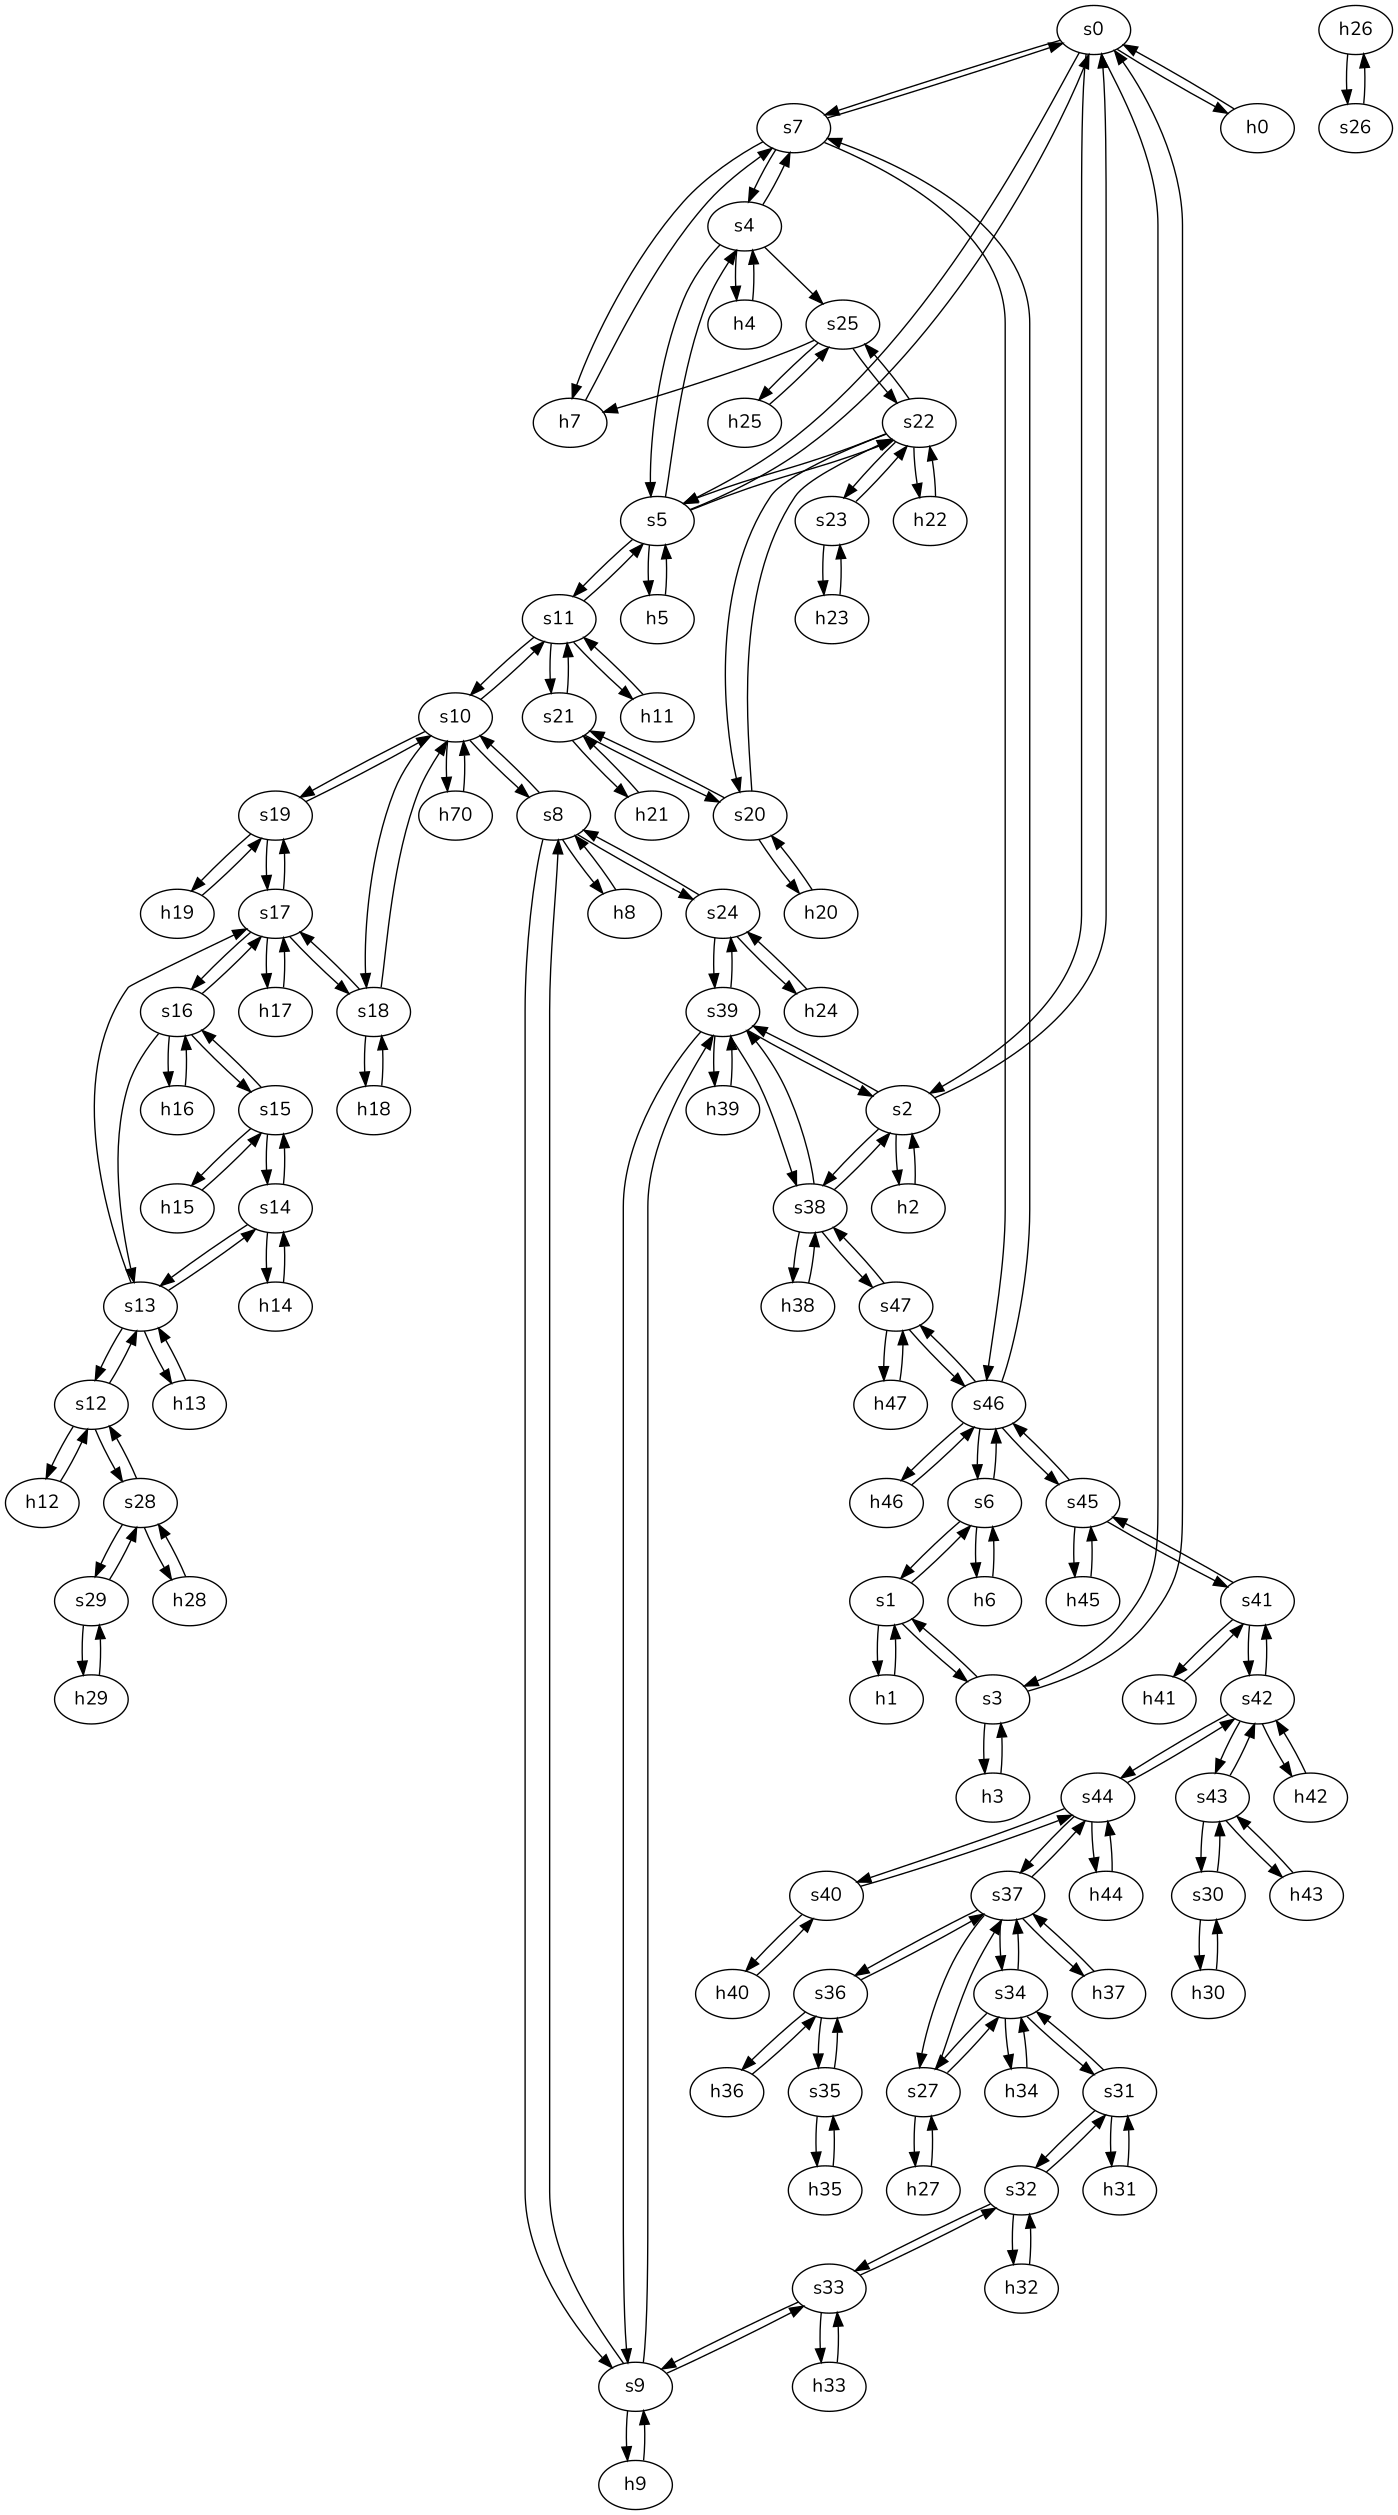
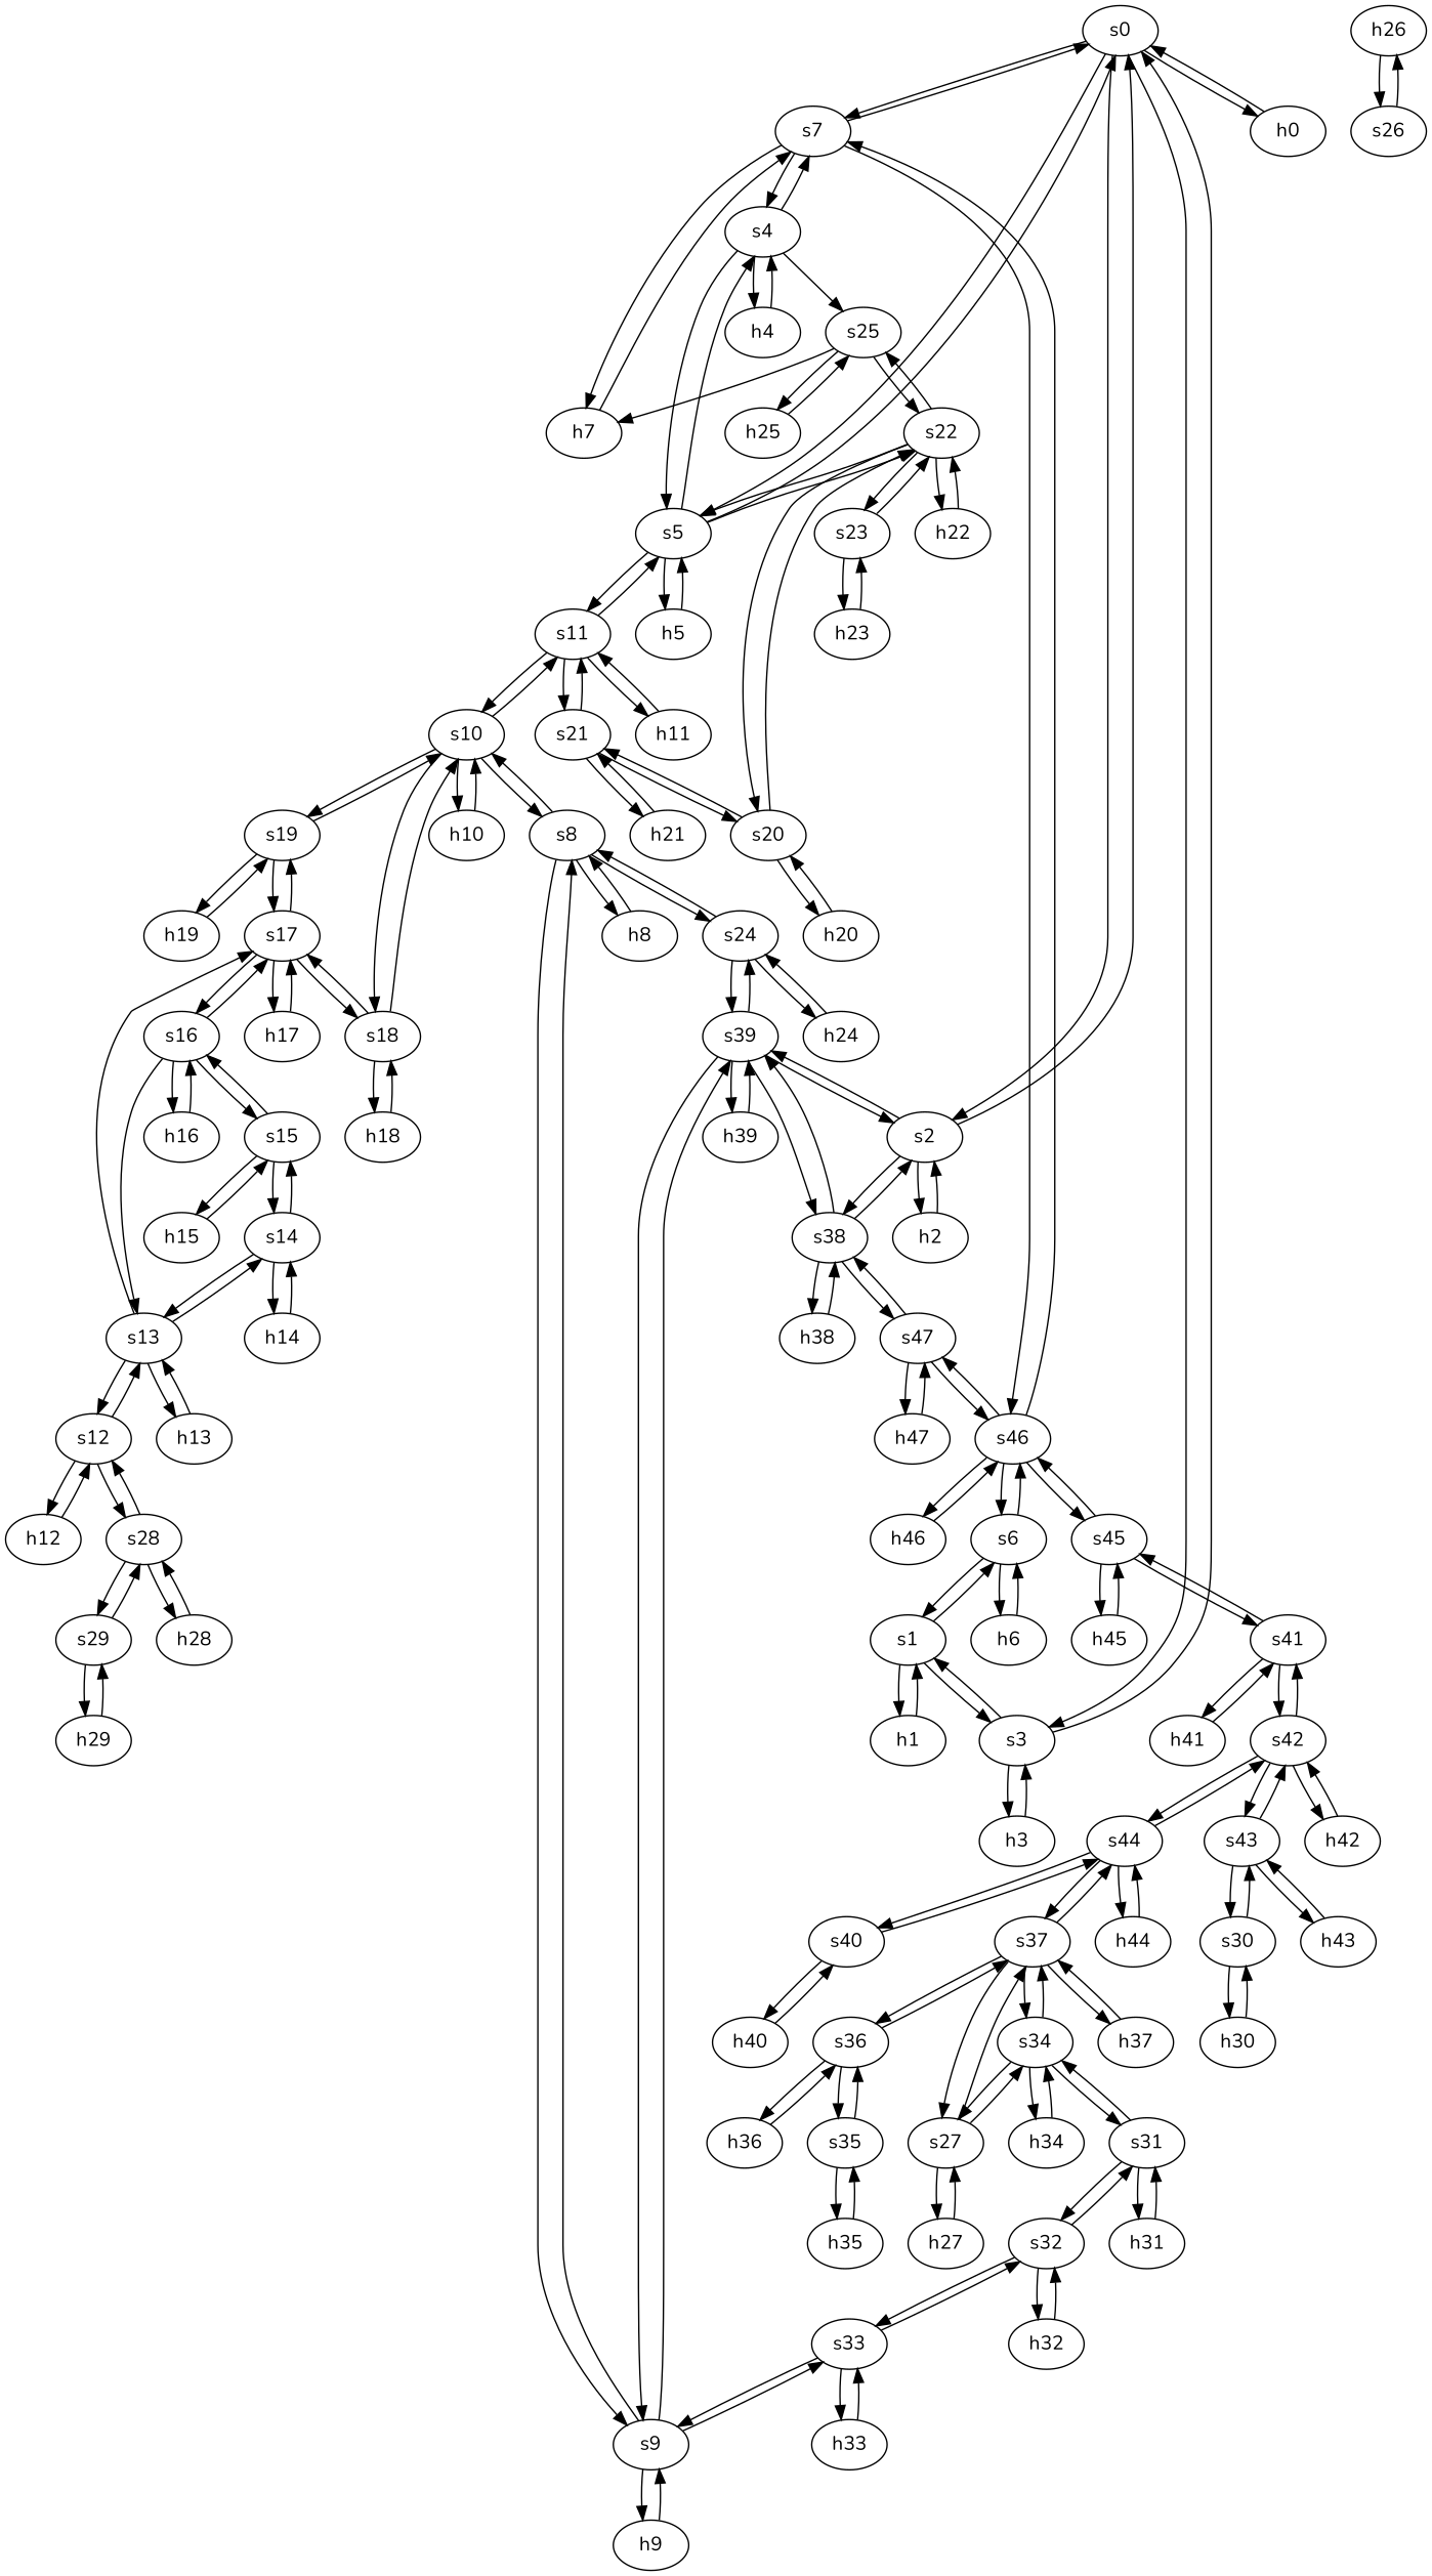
  strict digraph {
    fontname=Nunito
    node [fontname=Nunito type=switch]
    edge [capacity="1Gbps" cost=1 dst_port=1 fontname=Nunito src_port=1]
    s0
    s7
    s3
    s2
    s5
    h0 [ip="111.0.0.0" mac="00:00:00:00:0:0" type=host]
    h7 [ip="111.0.7.7" mac="00:00:00:00:7:7" type=host]
    s46
    s4
    h3 [ip="111.0.3.3" mac="00:00:00:00:3:3" type=host]
    s1
    s38
    h2 [ip="111.0.2.2" mac="00:00:00:00:2:2" type=host]
    s39
    s11
    s22
    h5 [ip="111.0.5.5" mac="00:00:00:00:5:5" type=host]
    s47
    h46 [ip="111.0.46.46" mac="00:00:00:00:46:46" type=host]
    s45
    s6
    h4 [ip="111.0.4.4" mac="00:00:00:00:4:4" type=host]
    s25
    h1 [ip="111.0.1.1" mac="00:00:00:00:1:1" type=host]
    h38 [ip="111.0.38.38" mac="00:00:00:00:38:38" type=host]
    s24
    s9
    h39 [ip="111.0.39.39" mac="00:00:00:00:39:39" type=host]
    s21
    s10
    h11 [ip="111.0.11.11" mac="00:00:00:00:11:11" type=host]
    s20
    s23
    h22 [ip="111.0.22.22" mac="00:00:00:00:22:22" type=host]
    h47 [ip="111.0.47.47" mac="00:00:00:00:47:47" type=host]
    h45 [ip="111.0.45.45" mac="00:00:00:00:45:45" type=host]
    s41
    h6 [ip="111.0.6.6" mac="00:00:00:00:6:6" type=host]
    h25 [ip="111.0.25.25" mac="00:00:00:00:25:25" type=host]
    h20 [ip="111.0.20.20" mac="00:00:00:00:20:20" type=host]
    h21 [ip="111.0.21.21" mac="00:00:00:00:21:21" type=host]
    s42
    h41 [ip="111.0.41.41" mac="00:00:00:00:41:41" type=host]
    h44 [ip="111.0.44.44" mac="00:00:00:00:44:44" type=host]
    s44
    s40
    s37
    h40 [ip="111.0.40.40" mac="00:00:00:00:40:40" type=host]
    s36
    s34
    s27
    h37 [ip="111.0.37.37" mac="00:00:00:00:37:37" type=host]
    s43
    h42 [ip="111.0.42.42" mac="00:00:00:00:42:42" type=host]
    h43 [ip="111.0.43.43" mac="00:00:00:00:43:43" type=host]
    s30
    h30 [ip="111.0.30.30" mac="00:00:00:00:30:30" type=host]
    s8
    s19
    s18
-   h10 [ip="111.0.10.10" mac="00:00:00:00:10:10" type=host label=h70]
+   h10 [ip="111.0.10.10" mac="00:00:00:00:10:10" type=host]
    h23 [ip="111.0.23.23" mac="00:00:00:00:23:23" type=host]
    s35
    h36 [ip="111.0.36.36" mac="00:00:00:00:36:36" type=host]
    s31
    h34 [ip="111.0.34.34" mac="00:00:00:00:34:34" type=host]
    h27 [ip="111.0.27.27" mac="00:00:00:00:27:27" type=host]
    h24 [ip="111.0.24.24" mac="00:00:00:00:24:24" type=host]
    h8 [ip="111.0.8.8" mac="00:00:00:00:8:8" type=host]
    h19 [ip="111.0.19.19" mac="00:00:00:00:19:19" type=host]
    s17
    s16
    h17 [ip="111.0.17.17" mac="00:00:00:00:17:17" type=host]
    h18 [ip="111.0.18.18" mac="00:00:00:00:18:18" type=host]
    s13
    h16 [ip="111.0.16.16" mac="00:00:00:00:16:16" type=host]
    s15
    s12
    h13 [ip="111.0.13.13" mac="00:00:00:00:13:13" type=host]
    s14
    h12 [ip="111.0.12.12" mac="00:00:00:00:12:12" type=host]
    s28
    h14 [ip="111.0.14.14" mac="00:00:00:00:14:14" type=host]
    s29
    h28 [ip="111.0.28.28" mac="00:00:00:00:28:28" type=host]
    h15 [ip="111.0.15.15" mac="00:00:00:00:15:15" type=host]
    h29 [ip="111.0.29.29" mac="00:00:00:00:29:29" type=host]
    h9 [ip="111.0.9.9" mac="00:00:00:00:9:9" type=host]
    s33
    s32
    h33 [ip="111.0.33.33" mac="00:00:00:00:33:33" type=host]
    h35 [ip="111.0.35.35" mac="00:00:00:00:35:35" type=host]
    h31 [ip="111.0.31.31" mac="00:00:00:00:31:31" type=host]
    h32 [ip="111.0.32.32" mac="00:00:00:00:32:32" type=host]
    h26 [ip="111.0.26.26" mac="00:00:00:00:26:26" type=host]
    s26
    s0 -> s7 [dst_port=2 src_port=5]
    s0 -> s3 [dst_port=2 src_port=3]
    s0 -> s2 [dst_port=2 src_port=2]
    s0 -> s5 [dst_port=2 src_port=4]
    s0 -> h0
    s7 -> s0 [dst_port=5 src_port=2]
    s7 -> h7
    s7 -> s46 [dst_port=3 src_port=4]
    s7 -> s4 [dst_port=4 src_port=3]
    s3 -> s0 [dst_port=3 src_port=2]
    s3 -> h3
    s3 -> s1 [dst_port=2 src_port=3]
    s2 -> s0 [dst_port=2 src_port=2]
    s2 -> s38 [dst_port=2 src_port=3]
    s2 -> h2
    s2 -> s39 [dst_port=2 src_port=4]
    s5 -> s0 [dst_port=4 src_port=2]
    s5 -> s4 [dst_port=3 src_port=3]
    s5 -> s11 [dst_port=2 src_port=4]
    s5 -> s22 [dst_port=2 src_port=5]
    s5 -> h5
    h0 -> s0
    h7 -> s7
    s46 -> s7 [dst_port=4 src_port=3]
    s46 -> s47 [dst_port=3 src_port=5]
    s46 -> h46
    s46 -> s45 [dst_port=3 src_port=4]
    s46 -> s6 [dst_port=3 src_port=2]
    s4 -> s7 [dst_port=3 src_port=4]
    s4 -> s5 [dst_port=3 src_port=3]
    s4 -> h4
    s4 -> s25 [dst_port=2 src_port=2]
    h3 -> s3
    s1 -> s3 [dst_port=3 src_port=2]
    s1 -> s6 [dst_port=2 src_port=3]
    s1 -> h1
    s38 -> s2 [dst_port=3 src_port=2]
    s38 -> s39 [dst_port=5 src_port=3]
    s38 -> s47 [dst_port=2 src_port=4]
    s38 -> h38
    h2 -> s2
    s39 -> s2 [dst_port=4 src_port=2]
    s39 -> s38 [dst_port=3 src_port=5]
    s39 -> s24 [dst_port=3 src_port=4]
    s39 -> s9 [dst_port=5 src_port=3]
    s39 -> h39
    s11 -> s5 [dst_port=4 src_port=2]
    s11 -> s21 [dst_port=2 src_port=4]
    s11 -> s10 [dst_port=3 src_port=3]
    s11 -> h11
    s22 -> s5 [dst_port=5 src_port=2]
    s22 -> s25 [dst_port=3 src_port=4]
    s22 -> s20 [dst_port=3 src_port=3]
    s22 -> s23 [dst_port=2 src_port=5]
    s22 -> h22
    h5 -> s5
    s47 -> s46 [dst_port=5 src_port=3]
    s47 -> s38 [dst_port=4 src_port=2]
    s47 -> h47
    h46 -> s46
    s45 -> s46 [dst_port=4 src_port=3]
    s45 -> h45
    s45 -> s41 [dst_port=3 src_port=2]
    s6 -> s46 [dst_port=2 src_port=3]
    s6 -> s1 [dst_port=3 src_port=2]
    s6 -> h6
    h4 -> s4
    s25 -> h7 [dst_port=2 src_port=2]
    s25 -> s22 [dst_port=4 src_port=3]
    s25 -> h25
    h1 -> s1
    h38 -> s38
    s24 -> s39 [dst_port=4 src_port=3]
    s24 -> s8 [dst_port=2 src_port=2]
    s24 -> h24
    s9 -> s39 [dst_port=3 src_port=5]
    s9 -> s8 [dst_port=3 src_port=2]
    s9 -> h9
    s9 -> s33 [dst_port=3 src_port=4]
    h39 -> s39
    s21 -> s11 [dst_port=4 src_port=2]
    s21 -> s20 [dst_port=2 src_port=3]
    s21 -> h21
    s10 -> s11 [dst_port=3 src_port=3]
    s10 -> s8 [dst_port=4 src_port=2]
    s10 -> s19 [dst_port=2 src_port=5]
    s10 -> s18 [dst_port=2 src_port=4]
    s10 -> h10
    h11 -> s11
    s20 -> s22 [dst_port=3 src_port=3]
    s20 -> s21 [dst_port=3 src_port=2]
    s20 -> h20
    s23 -> s22 [dst_port=5 src_port=2]
    s23 -> h23
    h22 -> s22
    h47 -> s47
    h45 -> s45
    s41 -> s45 [dst_port=2 src_port=3]
    s41 -> s42 [dst_port=2 src_port=2]
    s41 -> h41
    h6 -> s6
    h25 -> s25
    h20 -> s20
    h21 -> s21
    s42 -> s41 [dst_port=2 src_port=2]
    s42 -> s44 [dst_port=4 src_port=4]
    s42 -> s43 [dst_port=3 src_port=3]
    s42 -> h42
    h41 -> s41
    h44 -> s44
    s44 -> s42 [dst_port=4 src_port=4]
    s44 -> h44
    s44 -> s40 [dst_port=2 src_port=3]
    s44 -> s37 [dst_port=6 src_port=2]
    s40 -> s44 [dst_port=3 src_port=2]
    s40 -> h40
    s37 -> s44 [dst_port=2 src_port=6]
    s37 -> s36 [dst_port=5 src_port=5]
    s37 -> s34 [dst_port=4 src_port=3]
    s37 -> s27 [dst_port=3 src_port=2]
    s37 -> h37
    h40 -> s40
    s36 -> s37 [dst_port=5 src_port=5]
    s36 -> s35 [dst_port=3 src_port=3]
    s36 -> h36
    s34 -> s37 [dst_port=3 src_port=4]
    s34 -> s27 [dst_port=2 src_port=2]
    s34 -> s31 [dst_port=3 src_port=3]
    s34 -> h34
    s27 -> s37 [dst_port=2 src_port=3]
    s27 -> s34 [dst_port=2 src_port=2]
    s27 -> h27
    h37 -> s37
    s43 -> s42 [dst_port=3 src_port=3]
    s43 -> h43
    s43 -> s30 [dst_port=2 src_port=2]
    h42 -> s42
    h43 -> s43
    s30 -> s43 [dst_port=2 src_port=2]
    s30 -> h30
    h30 -> s30
    s8 -> s24 [dst_port=2 src_port=2]
    s8 -> s9 [dst_port=2 src_port=3]
    s8 -> s10 [dst_port=2 src_port=4]
    s8 -> h8
    s19 -> s10 [dst_port=5 src_port=2]
    s19 -> h19
    s19 -> s17 [dst_port=4 src_port=3]
    s18 -> s10 [dst_port=4 src_port=2]
    s18 -> s17 [dst_port=3 src_port=3]
    s18 -> h18
    h10 -> s10
    h23 -> s23
    s35 -> s36 [dst_port=3 src_port=3]
    s35 -> h35
    h36 -> s36
    s31 -> s34 [dst_port=3 src_port=3]
    s31 -> s32 [dst_port=2 src_port=2]
    s31 -> h31
    h34 -> s34
    h27 -> s27
    h24 -> s24
    h8 -> s8
    h19 -> s19
    s17 -> s19 [dst_port=3 src_port=4]
    s17 -> s18 [dst_port=3 src_port=3]
    s17 -> s16 [dst_port=4 src_port=2]
    s17 -> h17
    s16 -> s17 [dst_port=2 src_port=4]
    s16 -> s13 [dst_port=3 src_port=2]
    s16 -> h16
    s16 -> s15 [dst_port=3 src_port=3]
    h17 -> s17
    h18 -> s18
    s13 -> s17 [dst_port=2 src_port=3]
    s13 -> s12 [dst_port=3 src_port=2]
    s13 -> h13
    s13 -> s14 [dst_port=2 src_port=4]
    h16 -> s16
    s15 -> s16 [dst_port=3 src_port=3]
    s15 -> s14 [dst_port=3 src_port=2]
    s15 -> h15
    s12 -> s13 [dst_port=2 src_port=3]
    s12 -> h12
    s12 -> s28 [dst_port=2 src_port=2]
    h13 -> s13
    s14 -> s13 [dst_port=4 src_port=2]
    s14 -> s15 [dst_port=2 src_port=3]
    s14 -> h14
    h12 -> s12
    s28 -> s12 [dst_port=2 src_port=2]
    s28 -> s29 [dst_port=2 src_port=3]
    s28 -> h28
    h14 -> s14
    s29 -> s28 [dst_port=3 src_port=2]
    s29 -> h29
    h28 -> s28
    h15 -> s15
    h29 -> s29
    h9 -> s9
    s33 -> s9 [dst_port=4 src_port=3]
    s33 -> s32 [dst_port=3 src_port=4]
    s33 -> h33
    s32 -> s31 [dst_port=2 src_port=2]
    s32 -> s33 [dst_port=4 src_port=3]
    s32 -> h32
    h33 -> s33
    h35 -> s35
    h31 -> s31
    h32 -> s32
    h26 -> s26
    s26 -> h26
  }
